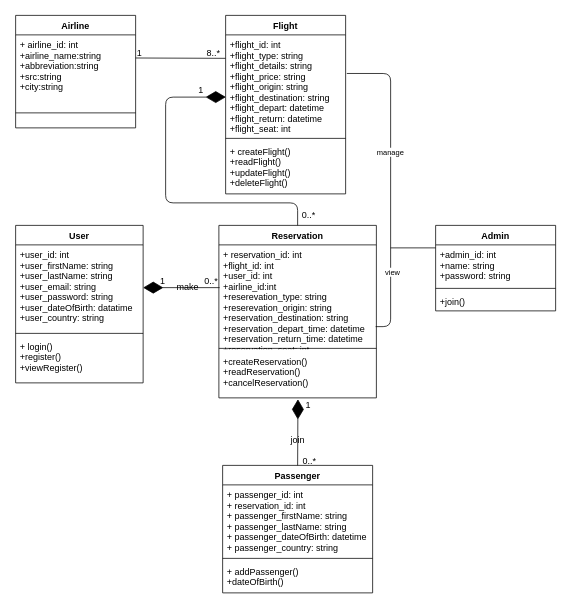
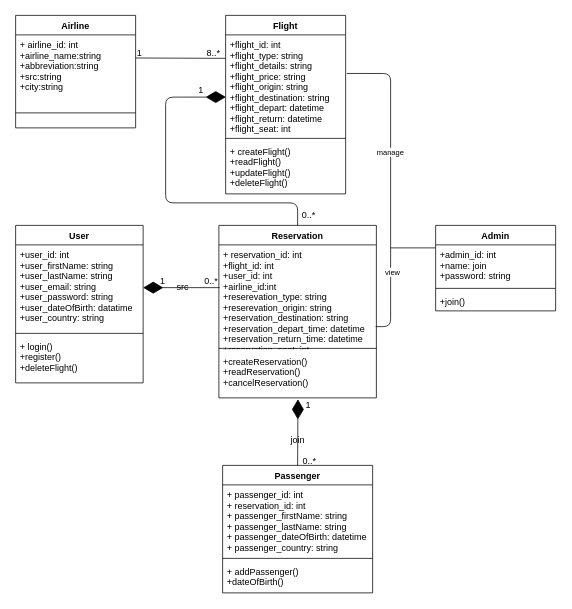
  <mxCell id="0" />
  <mxCell id="1" parent="0" />
  <mxCell id="2" value="Flight" style="swimlane;fontStyle=1;align=center;verticalAlign=top;childLayout=stackLayout;horizontal=1;startSize=26;horizontalStack=0;resizeParent=1;resizeParentMax=0;resizeLast=0;collapsible=1;marginBottom=0;" parent="1" vertex="1"><mxGeometry x="300" y="20" width="160" height="238" as="geometry"><mxRectangle x="210" y="90" width="90" height="26" as="alternateBounds" /></mxGeometry></mxCell>
  <mxCell id="3" value="+flight_id: int&#10;+flight_type: string&#10;+flight_details: string&#10;+flight_price: string&#10;+flight_origin: string&#10;+flight_destination: string&#10;+flight_depart: datetime&#10;+flight_return: datetime&#10;+flight_seat: int" style="text;strokeColor=none;fillColor=none;align=left;verticalAlign=top;spacingLeft=4;spacingRight=4;overflow=hidden;rotatable=0;points=[[0,0.5],[1,0.5]];portConstraint=eastwest;" parent="2" vertex="1"><mxGeometry y="26" width="160" height="134" as="geometry" /></mxCell>
  <mxCell id="4" value="" style="line;strokeWidth=1;fillColor=none;align=left;verticalAlign=middle;spacingTop=-1;spacingLeft=3;spacingRight=3;rotatable=0;labelPosition=right;points=[];portConstraint=eastwest;" parent="2" vertex="1"><mxGeometry y="160" width="160" height="8" as="geometry" /></mxCell>
  <mxCell id="5" value="+ createFlight()&#10;+readFlight()&#10;+updateFlight()&#10;+deleteFlight()" style="text;strokeColor=none;fillColor=none;align=left;verticalAlign=top;spacingLeft=4;spacingRight=4;overflow=hidden;rotatable=0;points=[[0,0.5],[1,0.5]];portConstraint=eastwest;" parent="2" vertex="1"><mxGeometry y="168" width="160" height="70" as="geometry" /></mxCell>
  <mxCell id="6" value="User" style="swimlane;fontStyle=1;align=center;verticalAlign=top;childLayout=stackLayout;horizontal=1;startSize=26;horizontalStack=0;resizeParent=1;resizeParentMax=0;resizeLast=0;collapsible=1;marginBottom=0;" parent="1" vertex="1"><mxGeometry x="20" y="300" width="170" height="210" as="geometry" /></mxCell>
  <mxCell id="7" value="+user_id: int&#10;+user_firstName: string&#10;+user_lastName: string&#10;+user_email: string&#10;+user_password: string&#10;+user_dateOfBirth: datatime&#10;+user_country: string" style="text;strokeColor=none;fillColor=none;align=left;verticalAlign=top;spacingLeft=4;spacingRight=4;overflow=hidden;rotatable=0;points=[[0,0.5],[1,0.5]];portConstraint=eastwest;" parent="6" vertex="1"><mxGeometry y="26" width="170" height="114" as="geometry" /></mxCell>
  <mxCell id="8" value="" style="line;strokeWidth=1;fillColor=none;align=left;verticalAlign=middle;spacingTop=-1;spacingLeft=3;spacingRight=3;rotatable=0;labelPosition=right;points=[];portConstraint=eastwest;" parent="6" vertex="1"><mxGeometry y="140" width="170" height="8" as="geometry" /></mxCell>
- <mxCell id="9" value="+ login()&#10;+register()&#10;+viewRegister()" style="text;strokeColor=none;fillColor=none;align=left;verticalAlign=top;spacingLeft=4;spacingRight=4;overflow=hidden;rotatable=0;points=[[0,0.5],[1,0.5]];portConstraint=eastwest;" parent="6" vertex="1"><mxGeometry y="148" width="170" height="62" as="geometry" /></mxCell>
+ <mxCell id="9" value="+ login()&#10;+register()&#10;+deleteFlight()" style="text;strokeColor=none;fillColor=none;align=left;verticalAlign=top;spacingLeft=4;spacingRight=4;overflow=hidden;rotatable=0;points=[[0,0.5],[1,0.5]];portConstraint=eastwest;" parent="6" vertex="1"><mxGeometry y="148" width="170" height="62" as="geometry" /></mxCell>
  <mxCell id="10" value="Admin" style="swimlane;fontStyle=1;align=center;verticalAlign=top;childLayout=stackLayout;horizontal=1;startSize=26;horizontalStack=0;resizeParent=1;resizeParentMax=0;resizeLast=0;collapsible=1;marginBottom=0;" parent="1" vertex="1"><mxGeometry x="580" y="300" width="160" height="114" as="geometry" /></mxCell>
- <mxCell id="11" value="+admin_id: int&#10;+name: string&#10;+password: string" style="text;strokeColor=none;fillColor=none;align=left;verticalAlign=top;spacingLeft=4;spacingRight=4;overflow=hidden;rotatable=0;points=[[0,0.5],[1,0.5]];portConstraint=eastwest;" parent="10" vertex="1"><mxGeometry y="26" width="160" height="54" as="geometry" /></mxCell>
+ <mxCell id="11" value="+admin_id: int&#10;+name: join&#10;+password: string" style="text;strokeColor=none;fillColor=none;align=left;verticalAlign=top;spacingLeft=4;spacingRight=4;overflow=hidden;rotatable=0;points=[[0,0.5],[1,0.5]];portConstraint=eastwest;" parent="10" vertex="1"><mxGeometry y="26" width="160" height="54" as="geometry" /></mxCell>
  <mxCell id="12" value="" style="line;strokeWidth=1;fillColor=none;align=left;verticalAlign=middle;spacingTop=-1;spacingLeft=3;spacingRight=3;rotatable=0;labelPosition=right;points=[];portConstraint=eastwest;" parent="10" vertex="1"><mxGeometry y="80" width="160" height="8" as="geometry" /></mxCell>
  <mxCell id="13" value="+join()" style="text;strokeColor=none;fillColor=none;align=left;verticalAlign=top;spacingLeft=4;spacingRight=4;overflow=hidden;rotatable=0;points=[[0,0.5],[1,0.5]];portConstraint=eastwest;" parent="10" vertex="1"><mxGeometry y="88" width="160" height="26" as="geometry" /></mxCell>
  <mxCell id="14" value="Reservation" style="swimlane;fontStyle=1;align=center;verticalAlign=top;childLayout=stackLayout;horizontal=1;startSize=26;horizontalStack=0;resizeParent=1;resizeParentMax=0;resizeLast=0;collapsible=1;marginBottom=0;" parent="1" vertex="1"><mxGeometry x="291" y="300" width="210" height="230" as="geometry" /></mxCell>
  <mxCell id="15" value="+ reservation_id: int&#10;+flight_id: int&#10;+user_id: int&#10;+airline_id:int&#10;+reserevation_type: string&#10;+reserevation_origin: string&#10;+reservation_destination: string&#10;+reservation_depart_time: datetime&#10;+reservation_return_time: datetime&#10;+reservation_seat: int" style="text;strokeColor=none;fillColor=none;align=left;verticalAlign=top;spacingLeft=4;spacingRight=4;overflow=hidden;rotatable=0;points=[[0,0.5],[1,0.5]];portConstraint=eastwest;" parent="14" vertex="1"><mxGeometry y="26" width="210" height="134" as="geometry" /></mxCell>
  <mxCell id="16" value="" style="line;strokeWidth=1;fillColor=none;align=left;verticalAlign=middle;spacingTop=-1;spacingLeft=3;spacingRight=3;rotatable=0;labelPosition=right;points=[];portConstraint=eastwest;" parent="14" vertex="1"><mxGeometry y="160" width="210" height="8" as="geometry" /></mxCell>
  <mxCell id="17" value="+createReservation()&#10;+readReservation()&#10;+cancelReservation()" style="text;strokeColor=none;fillColor=none;align=left;verticalAlign=top;spacingLeft=4;spacingRight=4;overflow=hidden;rotatable=0;points=[[0,0.5],[1,0.5]];portConstraint=eastwest;" parent="14" vertex="1"><mxGeometry y="168" width="210" height="62" as="geometry" /></mxCell>
  <mxCell id="18" value="Passenger" style="swimlane;fontStyle=1;align=center;verticalAlign=top;childLayout=stackLayout;horizontal=1;startSize=26;horizontalStack=0;resizeParent=1;resizeParentMax=0;resizeLast=0;collapsible=1;marginBottom=0;" parent="1" vertex="1"><mxGeometry x="296" y="620" width="200" height="170" as="geometry" /></mxCell>
  <mxCell id="19" value="+ passenger_id: int&#10;+ reservation_id: int&#10;+ passenger_firstName: string&#10;+ passenger_lastName: string&#10;+ passenger_dateOfBirth: datetime&#10;+ passenger_country: string    " style="text;strokeColor=none;fillColor=none;align=left;verticalAlign=top;spacingLeft=4;spacingRight=4;overflow=hidden;rotatable=0;points=[[0,0.5],[1,0.5]];portConstraint=eastwest;" parent="18" vertex="1"><mxGeometry y="26" width="200" height="94" as="geometry" /></mxCell>
  <mxCell id="20" value="" style="line;strokeWidth=1;fillColor=none;align=left;verticalAlign=middle;spacingTop=-1;spacingLeft=3;spacingRight=3;rotatable=0;labelPosition=right;points=[];portConstraint=eastwest;" parent="18" vertex="1"><mxGeometry y="120" width="200" height="8" as="geometry" /></mxCell>
  <mxCell id="21" value="+ addPassenger()&#10;+dateOfBirth()&#10;" style="text;strokeColor=none;fillColor=none;align=left;verticalAlign=top;spacingLeft=4;spacingRight=4;overflow=hidden;rotatable=0;points=[[0,0.5],[1,0.5]];portConstraint=eastwest;" parent="18" vertex="1"><mxGeometry y="128" width="200" height="42" as="geometry" /></mxCell>
  <mxCell id="22" value="" style="endArrow=none;html=1;edgeStyle=orthogonalEdgeStyle;exitX=1.01;exitY=0.384;exitDx=0;exitDy=0;exitPerimeter=0;" parent="1" source="3" edge="1"><mxGeometry relative="1" as="geometry"><mxPoint x="490" y="110" as="sourcePoint" /><mxPoint x="500" y="435" as="targetPoint" /><Array as="points"><mxPoint x="520" y="97" /><mxPoint x="520" y="435" /></Array></mxGeometry></mxCell>
  <mxCell id="23" value="manage" style="resizable=0;html=1;align=left;verticalAlign=bottom;labelBackgroundColor=#ffffff;fontSize=10;" parent="22" connectable="0" vertex="1"><mxGeometry x="-1" relative="1" as="geometry"><mxPoint x="38" y="113" as="offset" /></mxGeometry></mxCell>
  <mxCell id="24" value="view" style="resizable=0;html=1;align=right;verticalAlign=bottom;labelBackgroundColor=#ffffff;fontSize=10;" parent="22" connectable="0" vertex="1"><mxGeometry x="1" relative="1" as="geometry"><mxPoint x="33" y="-65" as="offset" /></mxGeometry></mxCell>
  <mxCell id="25" value="" style="endArrow=none;html=1;edgeStyle=orthogonalEdgeStyle;" parent="1" edge="1"><mxGeometry relative="1" as="geometry"><mxPoint x="520" y="330" as="sourcePoint" /><mxPoint x="580" y="330" as="targetPoint" /></mxGeometry></mxCell>
  <mxCell id="26" value="" style="endArrow=diamondThin;endFill=1;endSize=24;html=1;entryX=0.002;entryY=0.619;entryDx=0;entryDy=0;entryPerimeter=0;exitX=0.5;exitY=0;exitDx=0;exitDy=0;" parent="1" source="14" target="3" edge="1"><mxGeometry width="160" relative="1" as="geometry"><mxPoint x="240" y="200" as="sourcePoint" /><mxPoint x="381" y="262" as="targetPoint" /><Array as="points"><mxPoint x="396" y="270" /><mxPoint x="220" y="270" /><mxPoint x="220" y="129" /></Array></mxGeometry></mxCell>
  <mxCell id="27" value="1" style="text;html=1;resizable=0;points=[];autosize=1;align=left;verticalAlign=top;spacingTop=-4;" parent="1" vertex="1"><mxGeometry x="262" y="110" width="20" height="10" as="geometry" /></mxCell>
  <mxCell id="28" value="0..*" style="text;html=1;resizable=0;points=[];autosize=1;align=left;verticalAlign=top;spacingTop=-4;" parent="1" vertex="1"><mxGeometry x="400" y="276" width="30" height="10" as="geometry" /></mxCell>
  <mxCell id="29" value="" style="endArrow=diamondThin;endFill=1;endSize=24;html=1;entryX=1;entryY=0.5;entryDx=0;entryDy=0;" parent="1" target="7" edge="1"><mxGeometry width="160" relative="1" as="geometry"><mxPoint x="292" y="383" as="sourcePoint" /><mxPoint x="291" y="404.5" as="targetPoint" /></mxGeometry></mxCell>
- <mxCell id="30" value="make" style="text;html=1;resizable=0;points=[];autosize=1;align=left;verticalAlign=top;spacingTop=-4;" parent="1" vertex="1"><mxGeometry x="233" y="372" width="40" height="10" as="geometry" /></mxCell>
+ <mxCell id="30" value="src" style="text;html=1;resizable=0;points=[];autosize=1;align=left;verticalAlign=top;spacingTop=-4;" parent="1" vertex="1"><mxGeometry x="233" y="372" width="40" height="10" as="geometry" /></mxCell>
  <mxCell id="31" value="1" style="text;html=1;resizable=0;points=[];autosize=1;align=left;verticalAlign=top;spacingTop=-4;" parent="1" vertex="1"><mxGeometry x="211" y="365" width="20" height="10" as="geometry" /></mxCell>
  <mxCell id="32" value="0..*" style="text;html=1;resizable=0;points=[];autosize=1;align=left;verticalAlign=top;spacingTop=-4;" parent="1" vertex="1"><mxGeometry x="270" y="365" width="30" height="10" as="geometry" /></mxCell>
  <mxCell id="33" value="" style="endArrow=diamondThin;endFill=1;endSize=24;html=1;entryX=0.502;entryY=1.03;entryDx=0;entryDy=0;entryPerimeter=0;exitX=0.5;exitY=0;exitDx=0;exitDy=0;" parent="1" source="18" target="17" edge="1"><mxGeometry width="160" relative="1" as="geometry"><mxPoint x="230" y="810" as="sourcePoint" /><mxPoint x="390" y="810" as="targetPoint" /></mxGeometry></mxCell>
  <mxCell id="34" value="join" style="text;html=1;resizable=0;points=[];autosize=1;align=left;verticalAlign=top;spacingTop=-4;" parent="1" vertex="1"><mxGeometry x="385" y="576" width="30" height="10" as="geometry" /></mxCell>
  <mxCell id="35" value="1" style="text;html=1;resizable=0;points=[];autosize=1;align=left;verticalAlign=top;spacingTop=-4;" parent="1" vertex="1"><mxGeometry x="404.5" y="530" width="20" height="10" as="geometry" /></mxCell>
  <mxCell id="36" value="0..*" style="text;html=1;resizable=0;points=[];autosize=1;align=left;verticalAlign=top;spacingTop=-4;" parent="1" vertex="1"><mxGeometry x="401" y="604" width="30" height="10" as="geometry" /></mxCell>
  <mxCell id="37" value="Airline" style="swimlane;fontStyle=1;align=center;verticalAlign=top;childLayout=stackLayout;horizontal=1;startSize=26;horizontalStack=0;resizeParent=1;resizeParentMax=0;resizeLast=0;collapsible=1;marginBottom=0;" parent="1" vertex="1"><mxGeometry x="20" y="20" width="160" height="150" as="geometry" /></mxCell>
  <mxCell id="38" value="+ airline_id: int&#10;+airline_name:string&#10;+abbreviation:string&#10;+src:string&#10;+city:string" style="text;strokeColor=none;fillColor=none;align=left;verticalAlign=top;spacingLeft=4;spacingRight=4;overflow=hidden;rotatable=0;points=[[0,0.5],[1,0.5]];portConstraint=eastwest;" parent="37" vertex="1"><mxGeometry y="26" width="160" height="84" as="geometry" /></mxCell>
  <mxCell id="39" value="" style="line;strokeWidth=1;fillColor=none;align=left;verticalAlign=middle;spacingTop=-1;spacingLeft=3;spacingRight=3;rotatable=0;labelPosition=right;points=[];portConstraint=eastwest;" parent="37" vertex="1"><mxGeometry y="110" width="160" height="40" as="geometry" /></mxCell>
  <mxCell id="40" value="" style="endArrow=none;html=1;entryX=-0.001;entryY=0.226;entryDx=0;entryDy=0;entryPerimeter=0;exitX=1;exitY=0.355;exitDx=0;exitDy=0;exitPerimeter=0;" parent="1" edge="1"><mxGeometry width="50" height="50" relative="1" as="geometry"><mxPoint x="180" y="76.82" as="sourcePoint" /><mxPoint x="299.84" y="77.284" as="targetPoint" /></mxGeometry></mxCell>
  <mxCell id="41" value="1" style="text;html=1;resizable=0;points=[];autosize=1;align=left;verticalAlign=top;spacingTop=-4;" parent="1" vertex="1"><mxGeometry x="180" y="60" width="20" height="10" as="geometry" /></mxCell>
  <mxCell id="42" value="8..*" style="text;html=1;resizable=0;points=[];autosize=1;align=left;verticalAlign=top;spacingTop=-4;" parent="1" vertex="1"><mxGeometry x="273" y="61" width="30" height="10" as="geometry" /></mxCell>
